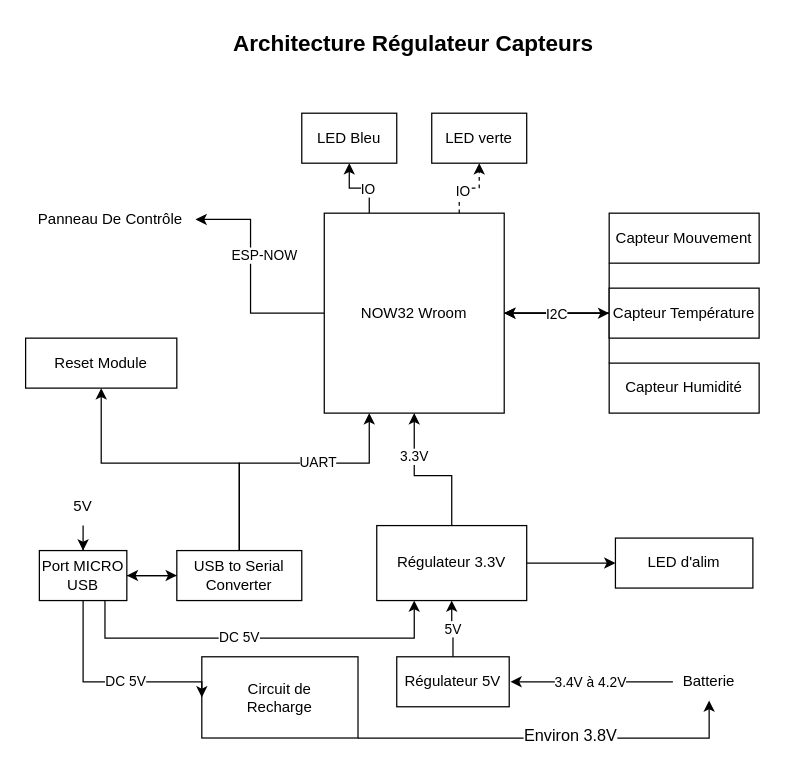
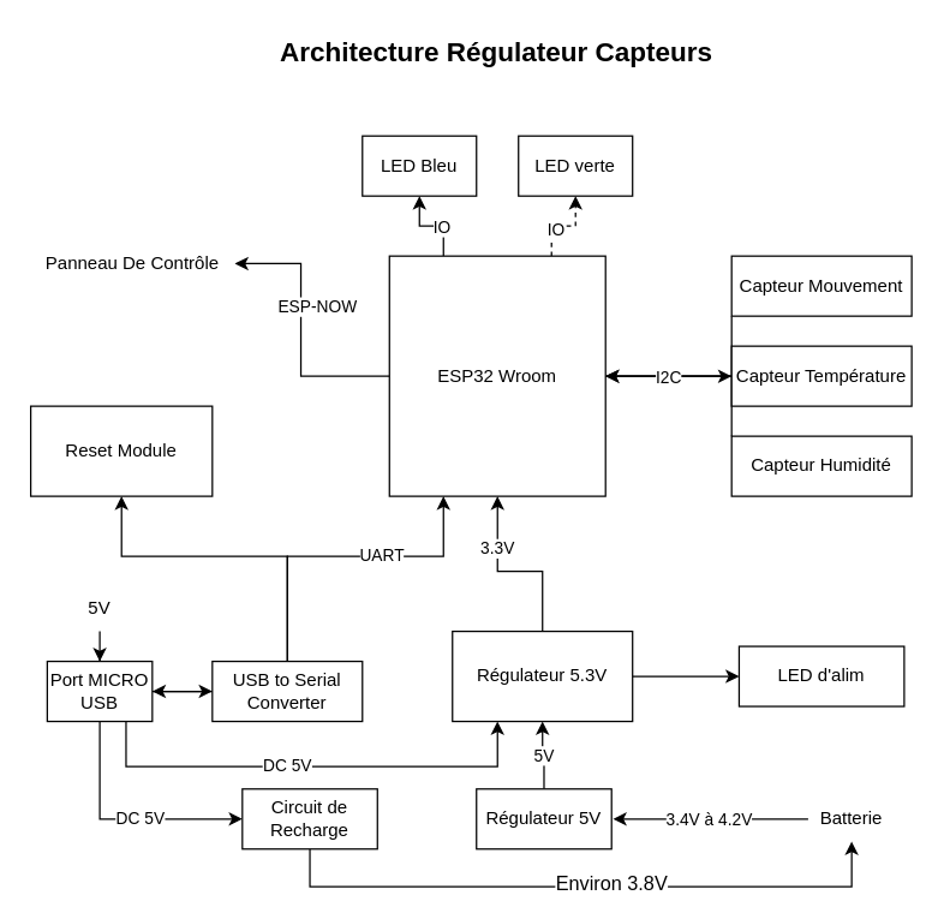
  <mxCell id="0" />
  <mxCell id="1" parent="0" />
  <mxCell id="2" value="&lt;font style=&quot;font-size: 18px;&quot;&gt;&lt;b style=&quot;&quot;&gt;Architecture Régulateur Capteurs&lt;/b&gt;&lt;/font&gt;" style="text;html=1;strokeColor=none;fillColor=none;align=center;verticalAlign=middle;whiteSpace=wrap;rounded=0;" parent="1" vertex="1"><mxGeometry x="136" y="20" width="389" height="30" as="geometry" /></mxCell>
  <mxCell id="3" style="edgeStyle=orthogonalEdgeStyle;rounded=0;orthogonalLoop=1;jettySize=auto;html=1;exitX=0;exitY=0.5;exitDx=0;exitDy=0;entryX=1;entryY=0.5;entryDx=0;entryDy=0;" parent="1" source="10" target="41" edge="1"><mxGeometry relative="1" as="geometry"><Array as="points"><mxPoint x="200" y="250" /><mxPoint x="200" y="175" /></Array></mxGeometry></mxCell>
  <mxCell id="4" value="ESP-NOW" style="edgeLabel;html=1;align=center;verticalAlign=middle;resizable=0;points=[];" parent="3" vertex="1" connectable="0"><mxGeometry x="0.174" y="2" relative="1" as="geometry"><mxPoint x="12" y="-2" as="offset" /></mxGeometry></mxCell>
  <mxCell id="5" style="edgeStyle=orthogonalEdgeStyle;rounded=0;orthogonalLoop=1;jettySize=auto;html=1;exitX=0.75;exitY=0;exitDx=0;exitDy=0;entryX=0.5;entryY=1;entryDx=0;entryDy=0;dashed=1;" parent="1" source="10" target="42" edge="1"><mxGeometry relative="1" as="geometry" /></mxCell>
  <mxCell id="6" value="IO" style="edgeLabel;html=1;align=center;verticalAlign=middle;resizable=0;points=[];" parent="5" vertex="1" connectable="0"><mxGeometry x="-0.208" y="-2" relative="1" as="geometry"><mxPoint as="offset" /></mxGeometry></mxCell>
  <mxCell id="7" style="edgeStyle=orthogonalEdgeStyle;rounded=0;orthogonalLoop=1;jettySize=auto;html=1;exitX=0.25;exitY=0;exitDx=0;exitDy=0;entryX=0.5;entryY=1;entryDx=0;entryDy=0;" parent="1" source="10" target="43" edge="1"><mxGeometry relative="1" as="geometry" /></mxCell>
  <mxCell id="8" value="IO" style="edgeLabel;html=1;align=center;verticalAlign=middle;resizable=0;points=[];" parent="7" vertex="1" connectable="0"><mxGeometry x="-0.222" relative="1" as="geometry"><mxPoint as="offset" /></mxGeometry></mxCell>
  <mxCell id="9" style="edgeStyle=orthogonalEdgeStyle;rounded=0;orthogonalLoop=1;jettySize=auto;html=1;entryX=0;entryY=0.5;entryDx=0;entryDy=0;" parent="1" source="10" target="16" edge="1"><mxGeometry relative="1" as="geometry" /></mxCell>
- <mxCell id="10" value="NOW32 Wroom" style="rounded=0;whiteSpace=wrap;html=1;" parent="1" vertex="1"><mxGeometry x="259" y="170" width="144" height="160" as="geometry" /></mxCell>
+ <mxCell id="10" value="ESP32 Wroom" style="rounded=0;whiteSpace=wrap;html=1;" parent="1" vertex="1"><mxGeometry x="259" y="170" width="144" height="160" as="geometry" /></mxCell>
  <mxCell id="11" style="edgeStyle=orthogonalEdgeStyle;rounded=0;orthogonalLoop=1;jettySize=auto;html=1;entryX=1;entryY=0.5;entryDx=0;entryDy=0;" parent="1" source="12" target="10" edge="1"><mxGeometry relative="1" as="geometry"><Array as="points"><mxPoint x="487" y="190" /><mxPoint x="487" y="250" /></Array></mxGeometry></mxCell>
  <mxCell id="12" value="Capteur Mouvement" style="rounded=0;whiteSpace=wrap;html=1;" parent="1" vertex="1"><mxGeometry x="487" y="170" width="120" height="40" as="geometry" /></mxCell>
  <mxCell id="13" style="edgeStyle=orthogonalEdgeStyle;rounded=0;orthogonalLoop=1;jettySize=auto;html=1;entryX=1;entryY=0.5;entryDx=0;entryDy=0;" parent="1" source="15" target="10" edge="1"><mxGeometry relative="1" as="geometry"><Array as="points"><mxPoint x="487" y="310" /><mxPoint x="487" y="250" /></Array></mxGeometry></mxCell>
  <mxCell id="14" value="I2C" style="edgeLabel;html=1;align=center;verticalAlign=middle;resizable=0;points=[];" parent="13" vertex="1" connectable="0"><mxGeometry x="0.34" y="-3" relative="1" as="geometry"><mxPoint y="3" as="offset" /></mxGeometry></mxCell>
  <mxCell id="15" value="Capteur Humidité" style="rounded=0;whiteSpace=wrap;html=1;" parent="1" vertex="1"><mxGeometry x="487" y="290" width="120" height="40" as="geometry" /></mxCell>
  <mxCell id="16" value="Capteur Température" style="rounded=0;whiteSpace=wrap;html=1;" parent="1" vertex="1"><mxGeometry x="487" y="230" width="120" height="40" as="geometry" /></mxCell>
  <mxCell id="17" style="edgeStyle=orthogonalEdgeStyle;rounded=0;orthogonalLoop=1;jettySize=auto;html=1;entryX=0;entryY=0.5;entryDx=0;entryDy=0;" parent="1" source="20" target="35" edge="1"><mxGeometry relative="1" as="geometry" /></mxCell>
  <mxCell id="18" style="edgeStyle=orthogonalEdgeStyle;rounded=0;orthogonalLoop=1;jettySize=auto;html=1;entryX=0.5;entryY=1;entryDx=0;entryDy=0;" parent="1" source="20" target="10" edge="1"><mxGeometry relative="1" as="geometry"><Array as="points"><mxPoint x="361" y="380" /><mxPoint x="331" y="380" /></Array></mxGeometry></mxCell>
  <mxCell id="19" value="&lt;div&gt;3.3V&lt;/div&gt;" style="edgeLabel;html=1;align=center;verticalAlign=middle;resizable=0;points=[];" vertex="1" connectable="0" parent="18"><mxGeometry x="0.435" y="1" relative="1" as="geometry"><mxPoint as="offset" /></mxGeometry></mxCell>
- <mxCell id="20" value="Régulateur 3.3V" style="rounded=0;whiteSpace=wrap;html=1;" parent="1" vertex="1"><mxGeometry x="301" y="420" width="120" height="60" as="geometry" /></mxCell>
+ <mxCell id="20" value="Régulateur 5.3V" style="rounded=0;whiteSpace=wrap;html=1;" parent="1" vertex="1"><mxGeometry x="301" y="420" width="120" height="60" as="geometry" /></mxCell>
  <mxCell id="21" value="" style="edgeStyle=orthogonalEdgeStyle;rounded=0;orthogonalLoop=1;jettySize=auto;html=1;" edge="1" parent="1"><mxGeometry relative="1" as="geometry"><mxPoint x="538" y="545" as="sourcePoint" /><mxPoint x="408" y="545" as="targetPoint" /></mxGeometry></mxCell>
  <mxCell id="22" value="&lt;div&gt;3.4V à 4.2V&lt;/div&gt;" style="edgeLabel;html=1;align=center;verticalAlign=middle;resizable=0;points=[];" vertex="1" connectable="0" parent="21"><mxGeometry x="0.243" y="-1" relative="1" as="geometry"><mxPoint x="14" y="1" as="offset" /></mxGeometry></mxCell>
  <mxCell id="23" value="Batterie" style="text;html=1;strokeColor=none;fillColor=none;align=center;verticalAlign=middle;whiteSpace=wrap;rounded=0;" parent="1" vertex="1"><mxGeometry x="537" y="530" width="60" height="30" as="geometry" /></mxCell>
  <mxCell id="24" style="edgeStyle=orthogonalEdgeStyle;rounded=0;orthogonalLoop=1;jettySize=auto;html=1;entryX=0.5;entryY=1;entryDx=0;entryDy=0;" edge="1" parent="1" source="26" target="23"><mxGeometry relative="1" as="geometry"><Array as="points"><mxPoint x="206" y="590" /><mxPoint x="567" y="590" /></Array></mxGeometry></mxCell>
  <mxCell id="25" value="&lt;div style=&quot;font-size: 13px;&quot;&gt;&lt;font style=&quot;font-size: 13px;&quot;&gt;Environ 3.8V&lt;/font&gt;&lt;/div&gt;" style="edgeLabel;html=1;align=center;verticalAlign=middle;resizable=0;points=[];fontSize=13;" vertex="1" connectable="0" parent="24"><mxGeometry x="0.084" y="3" relative="1" as="geometry"><mxPoint as="offset" /></mxGeometry></mxCell>
- <mxCell id="26" value="Circuit de &lt;br&gt;Recharge" style="rounded=0;whiteSpace=wrap;html=1;" parent="1" vertex="1"><mxGeometry x="161" y="525" width="125" height="65" as="geometry" /></mxCell>
+ <mxCell id="26" value="Circuit de &lt;br&gt;Recharge" style="rounded=0;whiteSpace=wrap;html=1;" parent="1" vertex="1"><mxGeometry x="161" y="525" width="90" height="40" as="geometry" /></mxCell>
  <mxCell id="27" style="edgeStyle=orthogonalEdgeStyle;rounded=0;orthogonalLoop=1;jettySize=auto;html=1;entryX=0;entryY=0.5;entryDx=0;entryDy=0;" parent="1" source="32" target="26" edge="1"><mxGeometry relative="1" as="geometry"><Array as="points"><mxPoint x="66" y="545" /></Array></mxGeometry></mxCell>
  <mxCell id="28" value="DC 5V" style="edgeLabel;html=1;align=center;verticalAlign=middle;resizable=0;points=[];" parent="27" vertex="1" connectable="0"><mxGeometry x="0.142" y="1" relative="1" as="geometry"><mxPoint as="offset" /></mxGeometry></mxCell>
  <mxCell id="29" value="" style="edgeStyle=orthogonalEdgeStyle;rounded=0;orthogonalLoop=1;jettySize=auto;html=1;" parent="1" source="32" target="40" edge="1"><mxGeometry relative="1" as="geometry" /></mxCell>
  <mxCell id="30" style="edgeStyle=orthogonalEdgeStyle;rounded=0;orthogonalLoop=1;jettySize=auto;html=1;entryX=0.25;entryY=1;entryDx=0;entryDy=0;exitX=0.75;exitY=1;exitDx=0;exitDy=0;" parent="1" source="32" target="20" edge="1"><mxGeometry relative="1" as="geometry"><Array as="points"><mxPoint x="84" y="510" /><mxPoint x="331" y="510" /></Array></mxGeometry></mxCell>
  <mxCell id="31" value="DC 5V" style="edgeLabel;html=1;align=center;verticalAlign=middle;resizable=0;points=[];" parent="30" vertex="1" connectable="0"><mxGeometry x="-0.108" y="1" relative="1" as="geometry"><mxPoint as="offset" /></mxGeometry></mxCell>
  <mxCell id="32" value="Port MICRO USB" style="rounded=0;whiteSpace=wrap;html=1;" parent="1" vertex="1"><mxGeometry x="31" y="440" width="70" height="40" as="geometry" /></mxCell>
  <mxCell id="33" value="" style="edgeStyle=orthogonalEdgeStyle;rounded=0;orthogonalLoop=1;jettySize=auto;html=1;" parent="1" source="34" target="32" edge="1"><mxGeometry relative="1" as="geometry" /></mxCell>
  <mxCell id="34" value="5V" style="text;html=1;strokeColor=none;fillColor=none;align=center;verticalAlign=middle;whiteSpace=wrap;rounded=0;" parent="1" vertex="1"><mxGeometry x="51" y="390" width="30" height="30" as="geometry" /></mxCell>
  <mxCell id="35" value="LED d'alim" style="rounded=0;whiteSpace=wrap;html=1;" parent="1" vertex="1"><mxGeometry x="492" y="430" width="110" height="40" as="geometry" /></mxCell>
  <mxCell id="36" value="" style="edgeStyle=orthogonalEdgeStyle;rounded=0;orthogonalLoop=1;jettySize=auto;html=1;" parent="1" source="40" target="32" edge="1"><mxGeometry relative="1" as="geometry"><Array as="points"><mxPoint x="121" y="460" /><mxPoint x="121" y="460" /></Array></mxGeometry></mxCell>
  <mxCell id="37" style="edgeStyle=orthogonalEdgeStyle;rounded=0;orthogonalLoop=1;jettySize=auto;html=1;entryX=0.25;entryY=1;entryDx=0;entryDy=0;" parent="1" source="40" target="10" edge="1"><mxGeometry relative="1" as="geometry"><Array as="points"><mxPoint x="191" y="370" /><mxPoint x="295" y="370" /></Array></mxGeometry></mxCell>
  <mxCell id="38" value="UART" style="edgeLabel;html=1;align=center;verticalAlign=middle;resizable=0;points=[];" parent="37" vertex="1" connectable="0"><mxGeometry x="0.232" y="1" relative="1" as="geometry"><mxPoint as="offset" /></mxGeometry></mxCell>
  <mxCell id="39" style="edgeStyle=orthogonalEdgeStyle;rounded=0;orthogonalLoop=1;jettySize=auto;html=1;entryX=0.5;entryY=1;entryDx=0;entryDy=0;" parent="1" source="40" target="44" edge="1"><mxGeometry relative="1" as="geometry"><Array as="points"><mxPoint x="191" y="370" /><mxPoint x="81" y="370" /></Array></mxGeometry></mxCell>
  <mxCell id="40" value="USB to Serial Converter" style="rounded=0;whiteSpace=wrap;html=1;" parent="1" vertex="1"><mxGeometry x="141" y="440" width="100" height="40" as="geometry" /></mxCell>
  <mxCell id="41" value="Panneau De Contrôle" style="text;html=1;strokeColor=none;fillColor=none;align=center;verticalAlign=middle;whiteSpace=wrap;rounded=0;" parent="1" vertex="1"><mxGeometry x="20" y="160" width="136" height="30" as="geometry" /></mxCell>
  <mxCell id="42" value="LED verte" style="rounded=0;whiteSpace=wrap;html=1;" parent="1" vertex="1"><mxGeometry x="345" y="90" width="76" height="40" as="geometry" /></mxCell>
  <mxCell id="43" value="LED Bleu" style="rounded=0;whiteSpace=wrap;html=1;" parent="1" vertex="1"><mxGeometry x="241" y="90" width="76" height="40" as="geometry" /></mxCell>
- <mxCell id="44" value="Reset Module" style="rounded=0;whiteSpace=wrap;html=1;" parent="1" vertex="1"><mxGeometry x="20" y="270" width="121" height="40" as="geometry" /></mxCell>
+ <mxCell id="44" value="Reset Module" style="rounded=0;whiteSpace=wrap;html=1;" parent="1" vertex="1"><mxGeometry x="20" y="270" width="121" height="60" as="geometry" /></mxCell>
  <mxCell id="45" value="5V" style="edgeStyle=orthogonalEdgeStyle;rounded=0;orthogonalLoop=1;jettySize=auto;html=1;" edge="1" parent="1" source="46" target="20"><mxGeometry relative="1" as="geometry" /></mxCell>
  <mxCell id="46" value="Régulateur 5V" style="rounded=0;whiteSpace=wrap;html=1;" vertex="1" parent="1"><mxGeometry x="317" y="525" width="90" height="40" as="geometry" /></mxCell>
